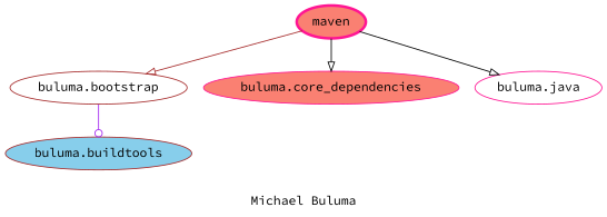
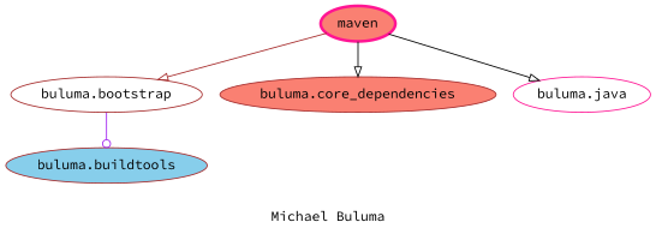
  digraph {
    fontname="Source Code Pro"
    label="Michael Buluma"
    node [color=deeppink fillcolor=salmon fontname="Source Code Pro" style=filled]
    edge [arrowhead=onormal color=black fontname="Source Code Pro" style=solid]
    maven [penwidth=3]
    "buluma.bootstrap" [color=brown fillcolor=white]
-   "buluma.core_dependencies"
+   "buluma.core_dependencies" [color=brown]
    "buluma.java" [fillcolor=white]
    "buluma.buildtools" [color=brown fillcolor=skyblue]
    maven -> "buluma.bootstrap" [color=brown]
    maven -> "buluma.core_dependencies"
    maven -> "buluma.java"
    "buluma.bootstrap" -> "buluma.buildtools" [arrowhead=odot color=purple]
  }
